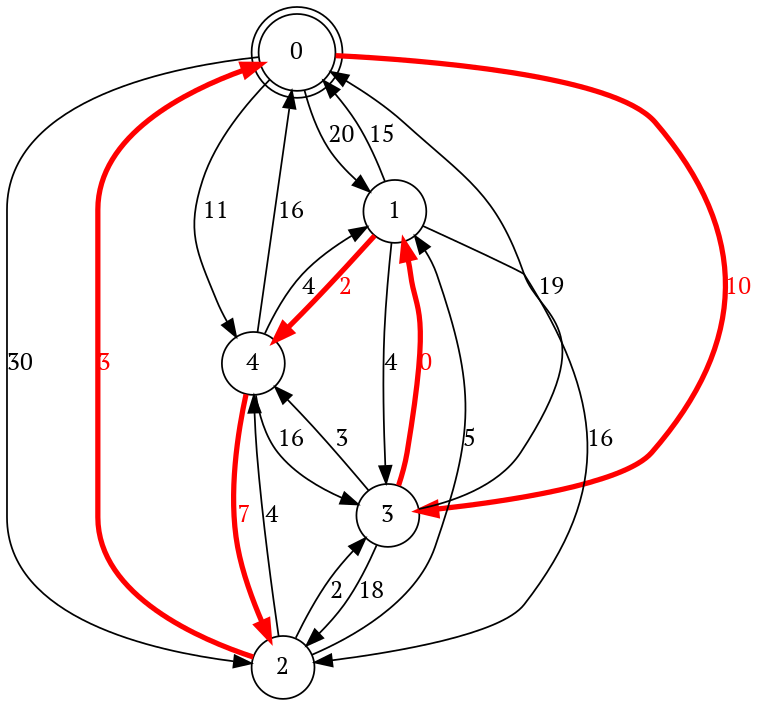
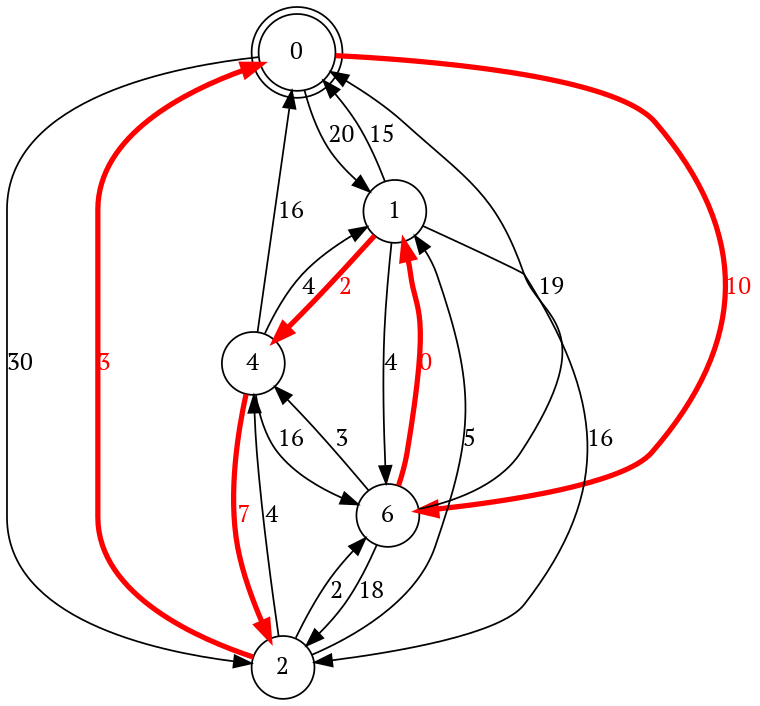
  digraph {
    fontname="PT Serif"
    mindist=2.5
    splines=true
    node [fontname="PT Serif" shape=circle]
    edge [fontname="PT Serif"]
    0 [peripheries=2]
    1
    2
-   3
+   3 [label=6]
    4
    0 -> 1 [label=20]
    0 -> 2 [label=30]
    0 -> 3 [color=red fontcolor=red label=10 penwidth=3.0]
-   0 -> 4 [label=11]
    1 -> 0 [label=15]
    1 -> 2 [label=16]
    1 -> 3 [label=4]
    1 -> 4 [color=red fontcolor=red label=2 penwidth=3.0]
    2 -> 0 [color=red fontcolor=red label=3 penwidth=3.0]
    2 -> 1 [label=5]
    2 -> 3 [label=2]
    2 -> 4 [label=4]
    3 -> 0 [label=19]
    3 -> 1 [color=red fontcolor=red label=0 penwidth=3.0]
    3 -> 2 [label=18]
    3 -> 4 [label=3]
    4 -> 0 [label=16]
    4 -> 1 [label=4]
    4 -> 2 [color=red fontcolor=red label=7 penwidth=3.0]
    4 -> 3 [label=16]
  }
